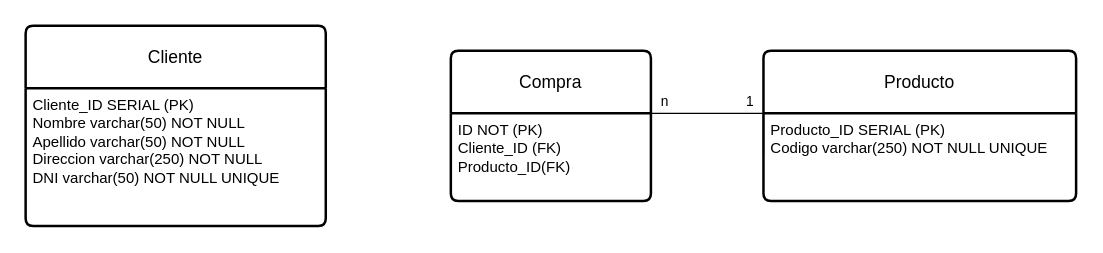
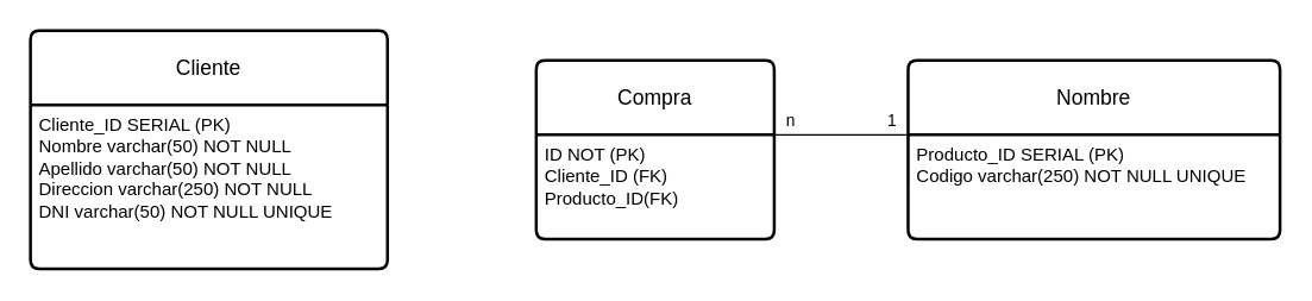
  <mxCell id="0" />
  <mxCell id="1" parent="0" />
  <mxCell id="2" value="Cliente" style="swimlane;childLayout=stackLayout;horizontal=1;startSize=50;horizontalStack=0;rounded=1;fontSize=14;fontStyle=0;strokeWidth=2;resizeParent=0;resizeLast=1;shadow=0;dashed=0;align=center;arcSize=4;whiteSpace=wrap;html=1;" parent="1" vertex="1"><mxGeometry x="20" y="20" width="240" height="160" as="geometry" /></mxCell>
  <mxCell id="3" value="&lt;div&gt;Cliente_ID SERIAL (PK)&lt;/div&gt;&lt;div&gt;Nombre varchar(50) NOT NULL&lt;/div&gt;&lt;div&gt;Apellido varchar(50) NOT NULL&lt;/div&gt;&lt;div&gt;Direccion varchar(250) NOT NULL&lt;/div&gt;&lt;div&gt;DNI varchar(50) NOT NULL UNIQUE&lt;br&gt;&lt;/div&gt;" style="align=left;strokeColor=none;fillColor=none;spacingLeft=4;fontSize=12;verticalAlign=top;resizable=0;rotatable=0;part=1;html=1;" parent="2" vertex="1"><mxGeometry y="50" width="240" height="110" as="geometry" /></mxCell>
  <mxCell id="4" value="Compra" style="swimlane;childLayout=stackLayout;horizontal=1;startSize=50;horizontalStack=0;rounded=1;fontSize=14;fontStyle=0;strokeWidth=2;resizeParent=0;resizeLast=1;shadow=0;dashed=0;align=center;arcSize=4;whiteSpace=wrap;html=1;" parent="1" vertex="1"><mxGeometry x="360" y="40" width="160" height="120" as="geometry" /></mxCell>
  <mxCell id="5" value="&lt;div&gt;ID NOT (PK)&lt;br&gt;&lt;/div&gt;&lt;div&gt;Cliente_ID (FK)&lt;/div&gt;&lt;div&gt;Producto_ID(FK)&lt;br&gt;&lt;/div&gt;" style="align=left;strokeColor=none;fillColor=none;spacingLeft=4;fontSize=12;verticalAlign=top;resizable=0;rotatable=0;part=1;html=1;" parent="4" vertex="1"><mxGeometry y="50" width="160" height="70" as="geometry" /></mxCell>
- <mxCell id="6" value="Producto" style="swimlane;childLayout=stackLayout;horizontal=1;startSize=50;horizontalStack=0;rounded=1;fontSize=14;fontStyle=0;strokeWidth=2;resizeParent=0;resizeLast=1;shadow=0;dashed=0;align=center;arcSize=4;whiteSpace=wrap;html=1;" parent="1" vertex="1"><mxGeometry x="610" y="40" width="250" height="120" as="geometry" /></mxCell>
+ <mxCell id="6" value="Nombre" style="swimlane;childLayout=stackLayout;horizontal=1;startSize=50;horizontalStack=0;rounded=1;fontSize=14;fontStyle=0;strokeWidth=2;resizeParent=0;resizeLast=1;shadow=0;dashed=0;align=center;arcSize=4;whiteSpace=wrap;html=1;" parent="1" vertex="1"><mxGeometry x="610" y="40" width="250" height="120" as="geometry" /></mxCell>
  <mxCell id="7" value="&lt;div&gt;Producto_ID SERIAL (PK)&lt;/div&gt;&lt;div&gt;Codigo varchar(250) NOT NULL UNIQUE&lt;br&gt;&lt;/div&gt;" style="align=left;strokeColor=none;fillColor=none;spacingLeft=4;fontSize=12;verticalAlign=top;resizable=0;rotatable=0;part=1;html=1;" parent="6" vertex="1"><mxGeometry y="50" width="250" height="70" as="geometry" /></mxCell>
  <mxCell id="8" style="edgeStyle=orthogonalEdgeStyle;rounded=0;orthogonalLoop=1;jettySize=auto;html=1;entryX=0;entryY=0.5;entryDx=0;entryDy=0;endArrow=none;endFill=0;" parent="1" source="5" target="7" edge="1"><mxGeometry relative="1" as="geometry"><Array as="points"><mxPoint x="610" y="90" /></Array></mxGeometry></mxCell>
  <mxCell id="9" value="n" style="edgeLabel;html=1;align=center;verticalAlign=middle;resizable=0;points=[];" parent="8" connectable="0" vertex="1"><mxGeometry x="-0.363" y="-1" relative="1" as="geometry"><mxPoint x="-30" y="-11" as="offset" /></mxGeometry></mxCell>
  <mxCell id="10" value="1" style="edgeLabel;html=1;align=center;verticalAlign=middle;resizable=0;points=[];" parent="8" connectable="0" vertex="1"><mxGeometry x="0.255" y="1" relative="1" as="geometry"><mxPoint y="-9" as="offset" /></mxGeometry></mxCell>
